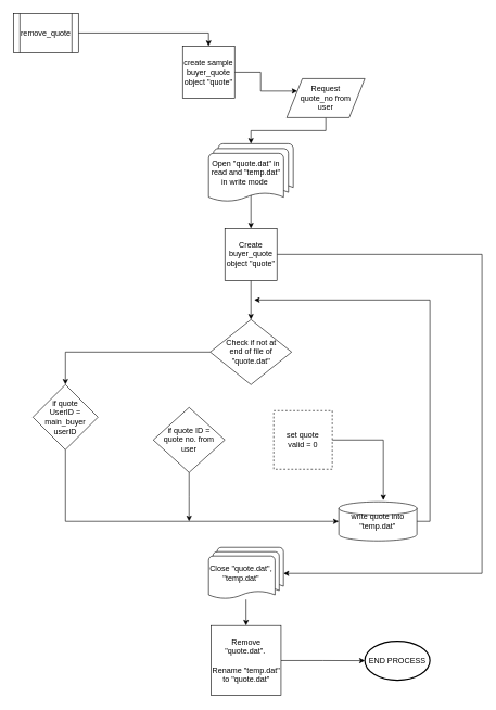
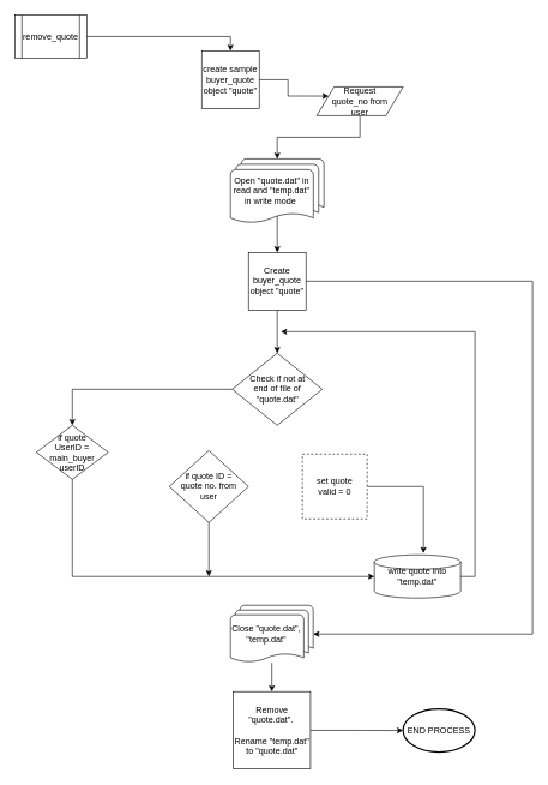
  <mxCell id="0" />
  <mxCell id="1" parent="0" />
  <mxCell id="2" style="edgeStyle=orthogonalEdgeStyle;rounded=0;orthogonalLoop=1;jettySize=auto;html=1;entryX=0.5;entryY=0;entryDx=0;entryDy=0;" edge="1" parent="1" source="3" target="7"><mxGeometry relative="1" as="geometry" /></mxCell>
  <mxCell id="3" value="remove_quote" style="shape=process;whiteSpace=wrap;html=1;backgroundOutline=1;" vertex="1" parent="1"><mxGeometry x="20" y="20" width="100" height="60" as="geometry" /></mxCell>
  <mxCell id="4" style="edgeStyle=orthogonalEdgeStyle;rounded=0;orthogonalLoop=1;jettySize=auto;html=1;entryX=0.5;entryY=0;entryDx=0;entryDy=0;entryPerimeter=0;" edge="1" parent="1" source="5" target="9"><mxGeometry relative="1" as="geometry" /></mxCell>
- <mxCell id="5" value="Request quote_no from user" style="shape=parallelogram;perimeter=parallelogramPerimeter;whiteSpace=wrap;html=1;spacingLeft=15;spacingRight=15;" vertex="1" parent="1"><mxGeometry x="440" y="120" width="120" height="60" as="geometry" /></mxCell>
+ <mxCell id="5" value="Request quote_no from user" style="shape=parallelogram;perimeter=parallelogramPerimeter;whiteSpace=wrap;html=1;spacingLeft=15;spacingRight=15;" vertex="1" parent="1"><mxGeometry x="440" y="120" width="120" height="40" as="geometry" /></mxCell>
  <mxCell id="6" style="edgeStyle=orthogonalEdgeStyle;rounded=0;orthogonalLoop=1;jettySize=auto;html=1;entryX=0;entryY=0.25;entryDx=0;entryDy=0;" edge="1" parent="1" source="7" target="5"><mxGeometry relative="1" as="geometry" /></mxCell>
  <mxCell id="7" value="create sample buyer_quote object &quot;quote&quot;" style="whiteSpace=wrap;html=1;aspect=fixed;" vertex="1" parent="1"><mxGeometry x="280" y="70" width="80" height="80" as="geometry" /></mxCell>
  <mxCell id="8" style="edgeStyle=orthogonalEdgeStyle;rounded=0;orthogonalLoop=1;jettySize=auto;html=1;entryX=0.5;entryY=0;entryDx=0;entryDy=0;exitX=0.5;exitY=0.88;exitDx=0;exitDy=0;exitPerimeter=0;" edge="1" parent="1" source="9" target="12"><mxGeometry relative="1" as="geometry" /></mxCell>
  <mxCell id="9" value="Open &quot;quote.dat&quot; in read and &quot;temp.dat&quot; in write mode&amp;nbsp;" style="strokeWidth=1;html=1;shape=mxgraph.flowchart.multi-document;whiteSpace=wrap;spacingRight=15;" vertex="1" parent="1"><mxGeometry x="320" y="220" width="130" height="90" as="geometry" /></mxCell>
  <mxCell id="10" style="edgeStyle=orthogonalEdgeStyle;rounded=0;orthogonalLoop=1;jettySize=auto;html=1;entryX=0.5;entryY=0;entryDx=0;entryDy=0;entryPerimeter=0;" edge="1" parent="1" source="12" target="14"><mxGeometry relative="1" as="geometry" /></mxCell>
  <mxCell id="11" style="edgeStyle=orthogonalEdgeStyle;rounded=0;orthogonalLoop=1;jettySize=auto;html=1;entryX=1;entryY=0.5;entryDx=0;entryDy=0;entryPerimeter=0;" edge="1" parent="1" source="12" target="24"><mxGeometry relative="1" as="geometry"><Array as="points"><mxPoint x="740" y="390" /><mxPoint x="740" y="880" /></Array></mxGeometry></mxCell>
  <mxCell id="12" value="Create buyer_quote object &quot;quote&quot;" style="whiteSpace=wrap;html=1;aspect=fixed;strokeWidth=1;" vertex="1" parent="1"><mxGeometry x="345" y="350" width="80" height="80" as="geometry" /></mxCell>
  <mxCell id="13" style="edgeStyle=orthogonalEdgeStyle;rounded=0;orthogonalLoop=1;jettySize=auto;html=1;entryX=0.5;entryY=0;entryDx=0;entryDy=0;entryPerimeter=0;" edge="1" parent="1" source="14" target="16"><mxGeometry relative="1" as="geometry"><mxPoint x="220" y="550" as="targetPoint" /></mxGeometry></mxCell>
  <mxCell id="14" value="Check if not at end of file of &quot;quote.dat&quot;" style="strokeWidth=1;html=1;shape=mxgraph.flowchart.decision;whiteSpace=wrap;spacingLeft=15;spacingRight=15;" vertex="1" parent="1"><mxGeometry x="322.5" y="490" width="125" height="100" as="geometry" /></mxCell>
  <mxCell id="15" style="edgeStyle=orthogonalEdgeStyle;rounded=0;orthogonalLoop=1;jettySize=auto;html=1;entryX=0;entryY=0.5;entryDx=0;entryDy=0;entryPerimeter=0;" edge="1" parent="1" source="16" target="22"><mxGeometry relative="1" as="geometry"><Array as="points"><mxPoint x="100" y="800" /></Array></mxGeometry></mxCell>
- <mxCell id="16" value="if quote UserID = main_buyer userID" style="strokeWidth=1;html=1;shape=mxgraph.flowchart.decision;whiteSpace=wrap;spacingLeft=15;spacingRight=15;" vertex="1" parent="1"><mxGeometry x="50" y="590" width="100" height="100" as="geometry" /></mxCell>
+ <mxCell id="16" value="if quote UserID = main_buyer userID" style="strokeWidth=1;html=1;shape=mxgraph.flowchart.decision;whiteSpace=wrap;spacingLeft=15;spacingRight=15;" vertex="1" parent="1"><mxGeometry x="50" y="590" width="100" height="75" as="geometry" /></mxCell>
  <mxCell id="17" style="edgeStyle=orthogonalEdgeStyle;rounded=0;orthogonalLoop=1;jettySize=auto;html=1;" edge="1" parent="1" source="18"><mxGeometry relative="1" as="geometry"><mxPoint x="290" y="800" as="targetPoint" /></mxGeometry></mxCell>
  <mxCell id="18" value="if quote ID = quote no. from user" style="rhombus;whiteSpace=wrap;html=1;strokeWidth=1;spacingLeft=15;spacingRight=15;" vertex="1" parent="1"><mxGeometry x="235" y="625" width="110" height="100" as="geometry" /></mxCell>
  <mxCell id="19" style="edgeStyle=orthogonalEdgeStyle;rounded=0;orthogonalLoop=1;jettySize=auto;html=1;entryX=0.57;entryY=-0.04;entryDx=0;entryDy=0;entryPerimeter=0;" edge="1" parent="1" source="20" target="22"><mxGeometry relative="1" as="geometry" /></mxCell>
  <mxCell id="20" value="set quote &lt;br&gt;valid = 0" style="whiteSpace=wrap;html=1;aspect=fixed;strokeWidth=1;dashed=1;" vertex="1" parent="1"><mxGeometry x="420" y="630" width="90" height="90" as="geometry" /></mxCell>
  <mxCell id="21" style="edgeStyle=orthogonalEdgeStyle;rounded=0;orthogonalLoop=1;jettySize=auto;html=1;" edge="1" parent="1" source="22"><mxGeometry relative="1" as="geometry"><mxPoint x="390" y="460" as="targetPoint" /><Array as="points"><mxPoint x="660" y="800" /><mxPoint x="660" y="460" /></Array></mxGeometry></mxCell>
  <mxCell id="22" value="write quote into &quot;temp.dat&quot;" style="strokeWidth=1;html=1;shape=mxgraph.flowchart.database;whiteSpace=wrap;" vertex="1" parent="1"><mxGeometry x="520" y="770" width="120" height="60" as="geometry" /></mxCell>
  <mxCell id="23" style="edgeStyle=orthogonalEdgeStyle;rounded=0;orthogonalLoop=1;jettySize=auto;html=1;entryX=0.5;entryY=0;entryDx=0;entryDy=0;" edge="1" parent="1" source="24" target="26"><mxGeometry relative="1" as="geometry" /></mxCell>
  <mxCell id="24" value="Close &quot;quote.dat&quot;, &quot;temp.dat&quot;" style="strokeWidth=1;html=1;shape=mxgraph.flowchart.multi-document;whiteSpace=wrap;spacingRight=15;" vertex="1" parent="1"><mxGeometry x="320" y="840" width="115" height="80" as="geometry" /></mxCell>
  <mxCell id="25" style="edgeStyle=orthogonalEdgeStyle;rounded=0;orthogonalLoop=1;jettySize=auto;html=1;" edge="1" parent="1" source="26" target="27"><mxGeometry relative="1" as="geometry" /></mxCell>
  <mxCell id="26" value="Remove &quot;quote.dat&quot;.&amp;nbsp;&lt;br&gt;&lt;br&gt;Rename &quot;temp.dat&quot; to &quot;quote.dat&quot;" style="whiteSpace=wrap;html=1;aspect=fixed;strokeWidth=1;" vertex="1" parent="1"><mxGeometry x="323.75" y="960" width="107.5" height="107.5" as="geometry" /></mxCell>
  <mxCell id="27" value="END PROCESS" style="strokeWidth=2;html=1;shape=mxgraph.flowchart.start_1;whiteSpace=wrap;" vertex="1" parent="1"><mxGeometry x="560" y="984" width="100" height="60" as="geometry" /></mxCell>
